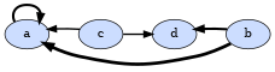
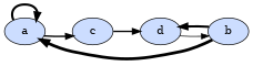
  digraph {
    rankdir=LR
    node [color="#000000" fillcolor="#ccddff" style=filled]
    edge [penwidth=3]
    a
    c
    b
    d
    a -> a
-   c -> a [penwidth=2]
+   a -> c [penwidth=2]
    c -> d [penwidth=2]
    b -> a [penwidth=4]
    b -> d
+   d -> b [penwidth=1]
  }
